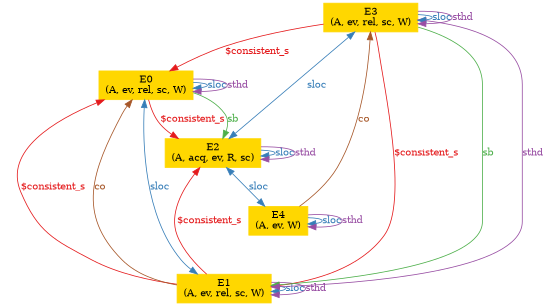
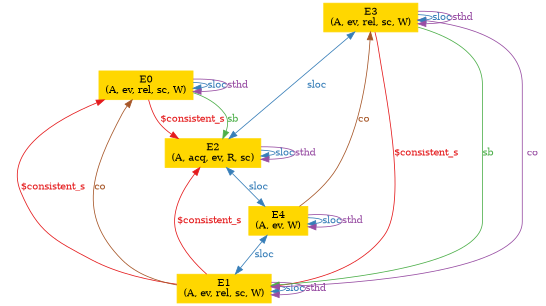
  digraph {
    fontsize=12
    rankdir=TB
    node [color="#ffd700" fontcolor="#000000" fontsize=12 shape=box style="filled, solid"]
    edge [color="#377eb8" dir=forward fontcolor="#377eb8" fontsize=12 style=solid uuid="<E0, E0>" weight=1]
    n1 [label="E0\n(A, ev, rel, sc, W)" uuid=E0]
    n2 [label="E2\n(A, acq, ev, R, sc)" uuid=E2]
    n3 [label="E1\n(A, ev, rel, sc, W)" uuid=E1]
    n4 [label="E4\n(A, ev, W)" uuid=E4]
    n5 [label="E3\n(A, ev, rel, sc, W)" uuid=E3]
    n1 -> n1 [label=sloc]
    n1 -> n1 [color="#984ea3" fontcolor="#984ea3" label=sthd]
    n1 -> n2 [color="#e41a1c" fontcolor="#e41a1c" label="$consistent_s" uuid="<E0, E2>"]
    n1 -> n2 [color="#4daf4a" fontcolor="#4daf4a" label=sb uuid="<E0, E2>"]
    n1 -> n3 [color="#e41a1c" dir=back fontcolor="#e41a1c" label="$consistent_s" uuid="<E1, E0>"]
    n1 -> n3 [color="#a65628" dir=back fontcolor="#a65628" label=co uuid="<E1, E0>"]
-   n1 -> n3 [dir=both label=sloc uuid="<E0, E1>"]
+   n4 -> n3 [dir=both label=sloc uuid="<E0, E1>"]
    n2 -> n2 [label=sloc uuid="<E2, E2>"]
    n2 -> n2 [color="#984ea3" fontcolor="#984ea3" label=sthd uuid="<E2, E2>"]
    n2 -> n4 [dir=both label=sloc uuid="<E2, E4>"]
    n3 -> n2 [color="#e41a1c" fontcolor="#e41a1c" label="$consistent_s" uuid="<E1, E2>"]
    n3 -> n3 [label=sloc uuid="<E1, E1>"]
    n3 -> n3 [color="#984ea3" fontcolor="#984ea3" label=sthd uuid="<E1, E1>"]
    n4 -> n4 [label=sloc uuid="<E4, E4>"]
    n4 -> n4 [color="#984ea3" fontcolor="#984ea3" label=sthd uuid="<E4, E4>"]
-   n5 -> n1 [color="#e41a1c" fontcolor="#e41a1c" label="$consistent_s" uuid="<E3, E0>"]
    n5 -> n2 [dir=both label=sloc uuid="<E2, E3>"]
    n5 -> n3 [color="#e41a1c" fontcolor="#e41a1c" label="$consistent_s" uuid="<E3, E1>"]
    n5 -> n3 [color="#4daf4a" fontcolor="#4daf4a" label=sb uuid="<E3, E1>"]
-   n5 -> n3 [color="#984ea3" dir=both fontcolor="#984ea3" label=sthd uuid="<E1, E3>"]
+   n5 -> n3 [color="#984ea3" dir=both fontcolor="#984ea3" label=co uuid="<E1, E3>"]
    n5 -> n4 [color="#a65628" dir=back fontcolor="#a65628" label=co uuid="<E4, E3>"]
    n5 -> n5 [label=sloc uuid="<E3, E3>"]
    n5 -> n5 [color="#984ea3" fontcolor="#984ea3" label=sthd uuid="<E3, E3>"]
  }
